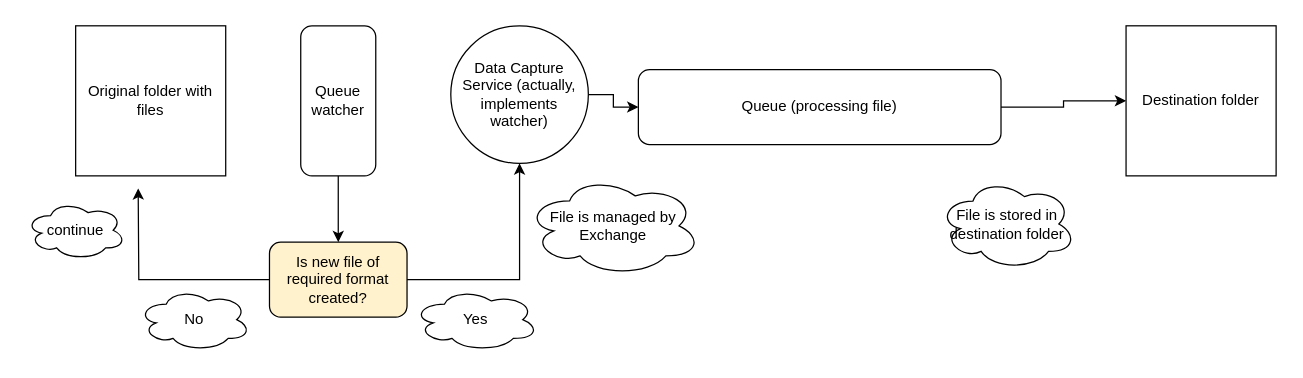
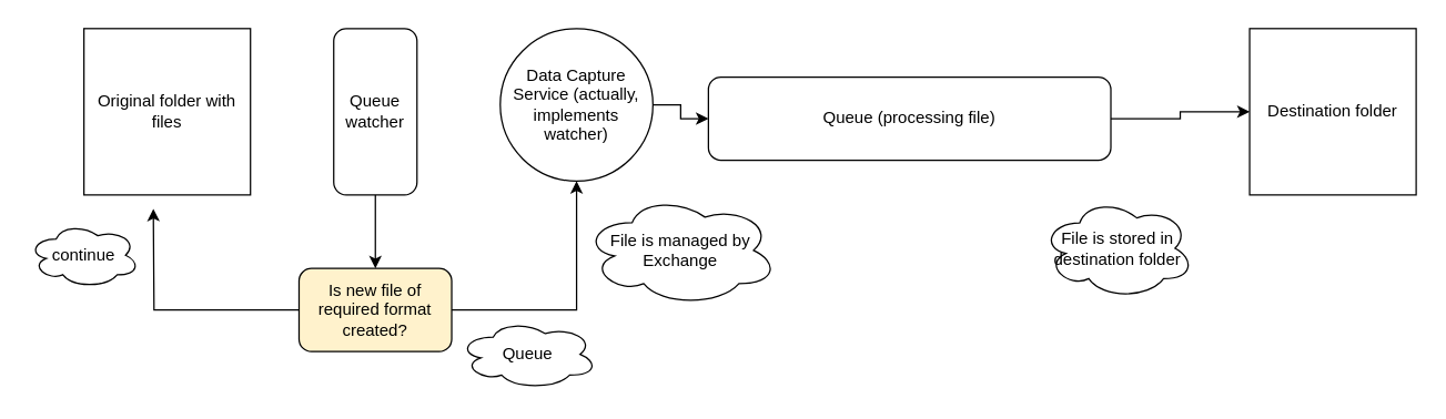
  <mxCell id="0" />
  <mxCell id="1" parent="0" />
  <mxCell id="2" value="Original folder with files" style="whiteSpace=wrap;html=1;aspect=fixed;" vertex="1" parent="1"><mxGeometry x="60" y="20" width="120" height="120" as="geometry" /></mxCell>
  <mxCell id="3" value="Destination folder" style="whiteSpace=wrap;html=1;aspect=fixed;" vertex="1" parent="1"><mxGeometry x="900" y="20" width="120" height="120" as="geometry" /></mxCell>
  <mxCell id="4" value="" style="edgeStyle=orthogonalEdgeStyle;rounded=0;orthogonalLoop=1;jettySize=auto;html=1;" edge="1" parent="1" source="5" target="3"><mxGeometry relative="1" as="geometry" /></mxCell>
  <mxCell id="5" value="Queue (processing file)" style="rounded=1;whiteSpace=wrap;html=1;" vertex="1" parent="1"><mxGeometry x="510" y="55" width="290" height="60" as="geometry" /></mxCell>
  <mxCell id="6" value="" style="edgeStyle=orthogonalEdgeStyle;rounded=0;orthogonalLoop=1;jettySize=auto;html=1;" edge="1" parent="1" source="7" target="5"><mxGeometry relative="1" as="geometry" /></mxCell>
  <mxCell id="7" value="Data Capture Service (actually, implements watcher)" style="ellipse;whiteSpace=wrap;html=1;aspect=fixed;" vertex="1" parent="1"><mxGeometry x="360" y="20" width="110" height="110" as="geometry" /></mxCell>
  <mxCell id="8" value="" style="edgeStyle=orthogonalEdgeStyle;rounded=0;orthogonalLoop=1;jettySize=auto;html=1;" edge="1" parent="1" source="9" target="12"><mxGeometry relative="1" as="geometry" /></mxCell>
  <mxCell id="9" value="Queue watcher" style="rounded=1;whiteSpace=wrap;html=1;direction=south;" vertex="1" parent="1"><mxGeometry x="240" y="20" width="60" height="120" as="geometry" /></mxCell>
  <mxCell id="10" style="edgeStyle=orthogonalEdgeStyle;rounded=0;orthogonalLoop=1;jettySize=auto;html=1;" edge="1" parent="1" source="12"><mxGeometry relative="1" as="geometry"><mxPoint x="110" y="150" as="targetPoint" /></mxGeometry></mxCell>
  <mxCell id="11" style="edgeStyle=orthogonalEdgeStyle;rounded=0;orthogonalLoop=1;jettySize=auto;html=1;exitX=1;exitY=0.5;exitDx=0;exitDy=0;entryX=0.5;entryY=1;entryDx=0;entryDy=0;" edge="1" parent="1" source="12" target="7"><mxGeometry relative="1" as="geometry" /></mxCell>
  <mxCell id="12" value="Is new file of required format created?" style="rounded=1;whiteSpace=wrap;html=1;fillColor=#fff2cc;" vertex="1" parent="1"><mxGeometry x="215" y="193" width="110" height="60" as="geometry" /></mxCell>
- <mxCell id="13" value="No" style="ellipse;shape=cloud;whiteSpace=wrap;html=1;" vertex="1" parent="1"><mxGeometry x="110" y="230" width="90" height="50" as="geometry" /></mxCell>
- <mxCell id="14" value="Yes" style="ellipse;shape=cloud;whiteSpace=wrap;html=1;" vertex="1" parent="1"><mxGeometry x="330" y="230" width="100" height="50" as="geometry" /></mxCell>
+ <mxCell id="14" value="Queue" style="ellipse;shape=cloud;whiteSpace=wrap;html=1;" vertex="1" parent="1"><mxGeometry x="330" y="230" width="100" height="50" as="geometry" /></mxCell>
  <mxCell id="15" value="continue" style="ellipse;shape=cloud;whiteSpace=wrap;html=1;" vertex="1" parent="1"><mxGeometry y="160" width="80" height="47" as="geometry" x="20" /></mxCell>
  <mxCell id="16" value="File is managed by Exchange" style="ellipse;shape=cloud;whiteSpace=wrap;html=1;" vertex="1" parent="1"><mxGeometry x="420" y="140" width="140" height="80" as="geometry" /></mxCell>
  <mxCell id="17" value="File is stored in destination folder" style="ellipse;shape=cloud;whiteSpace=wrap;html=1;" vertex="1" parent="1"><mxGeometry x="750" y="142" width="110" height="73" as="geometry" /></mxCell>
